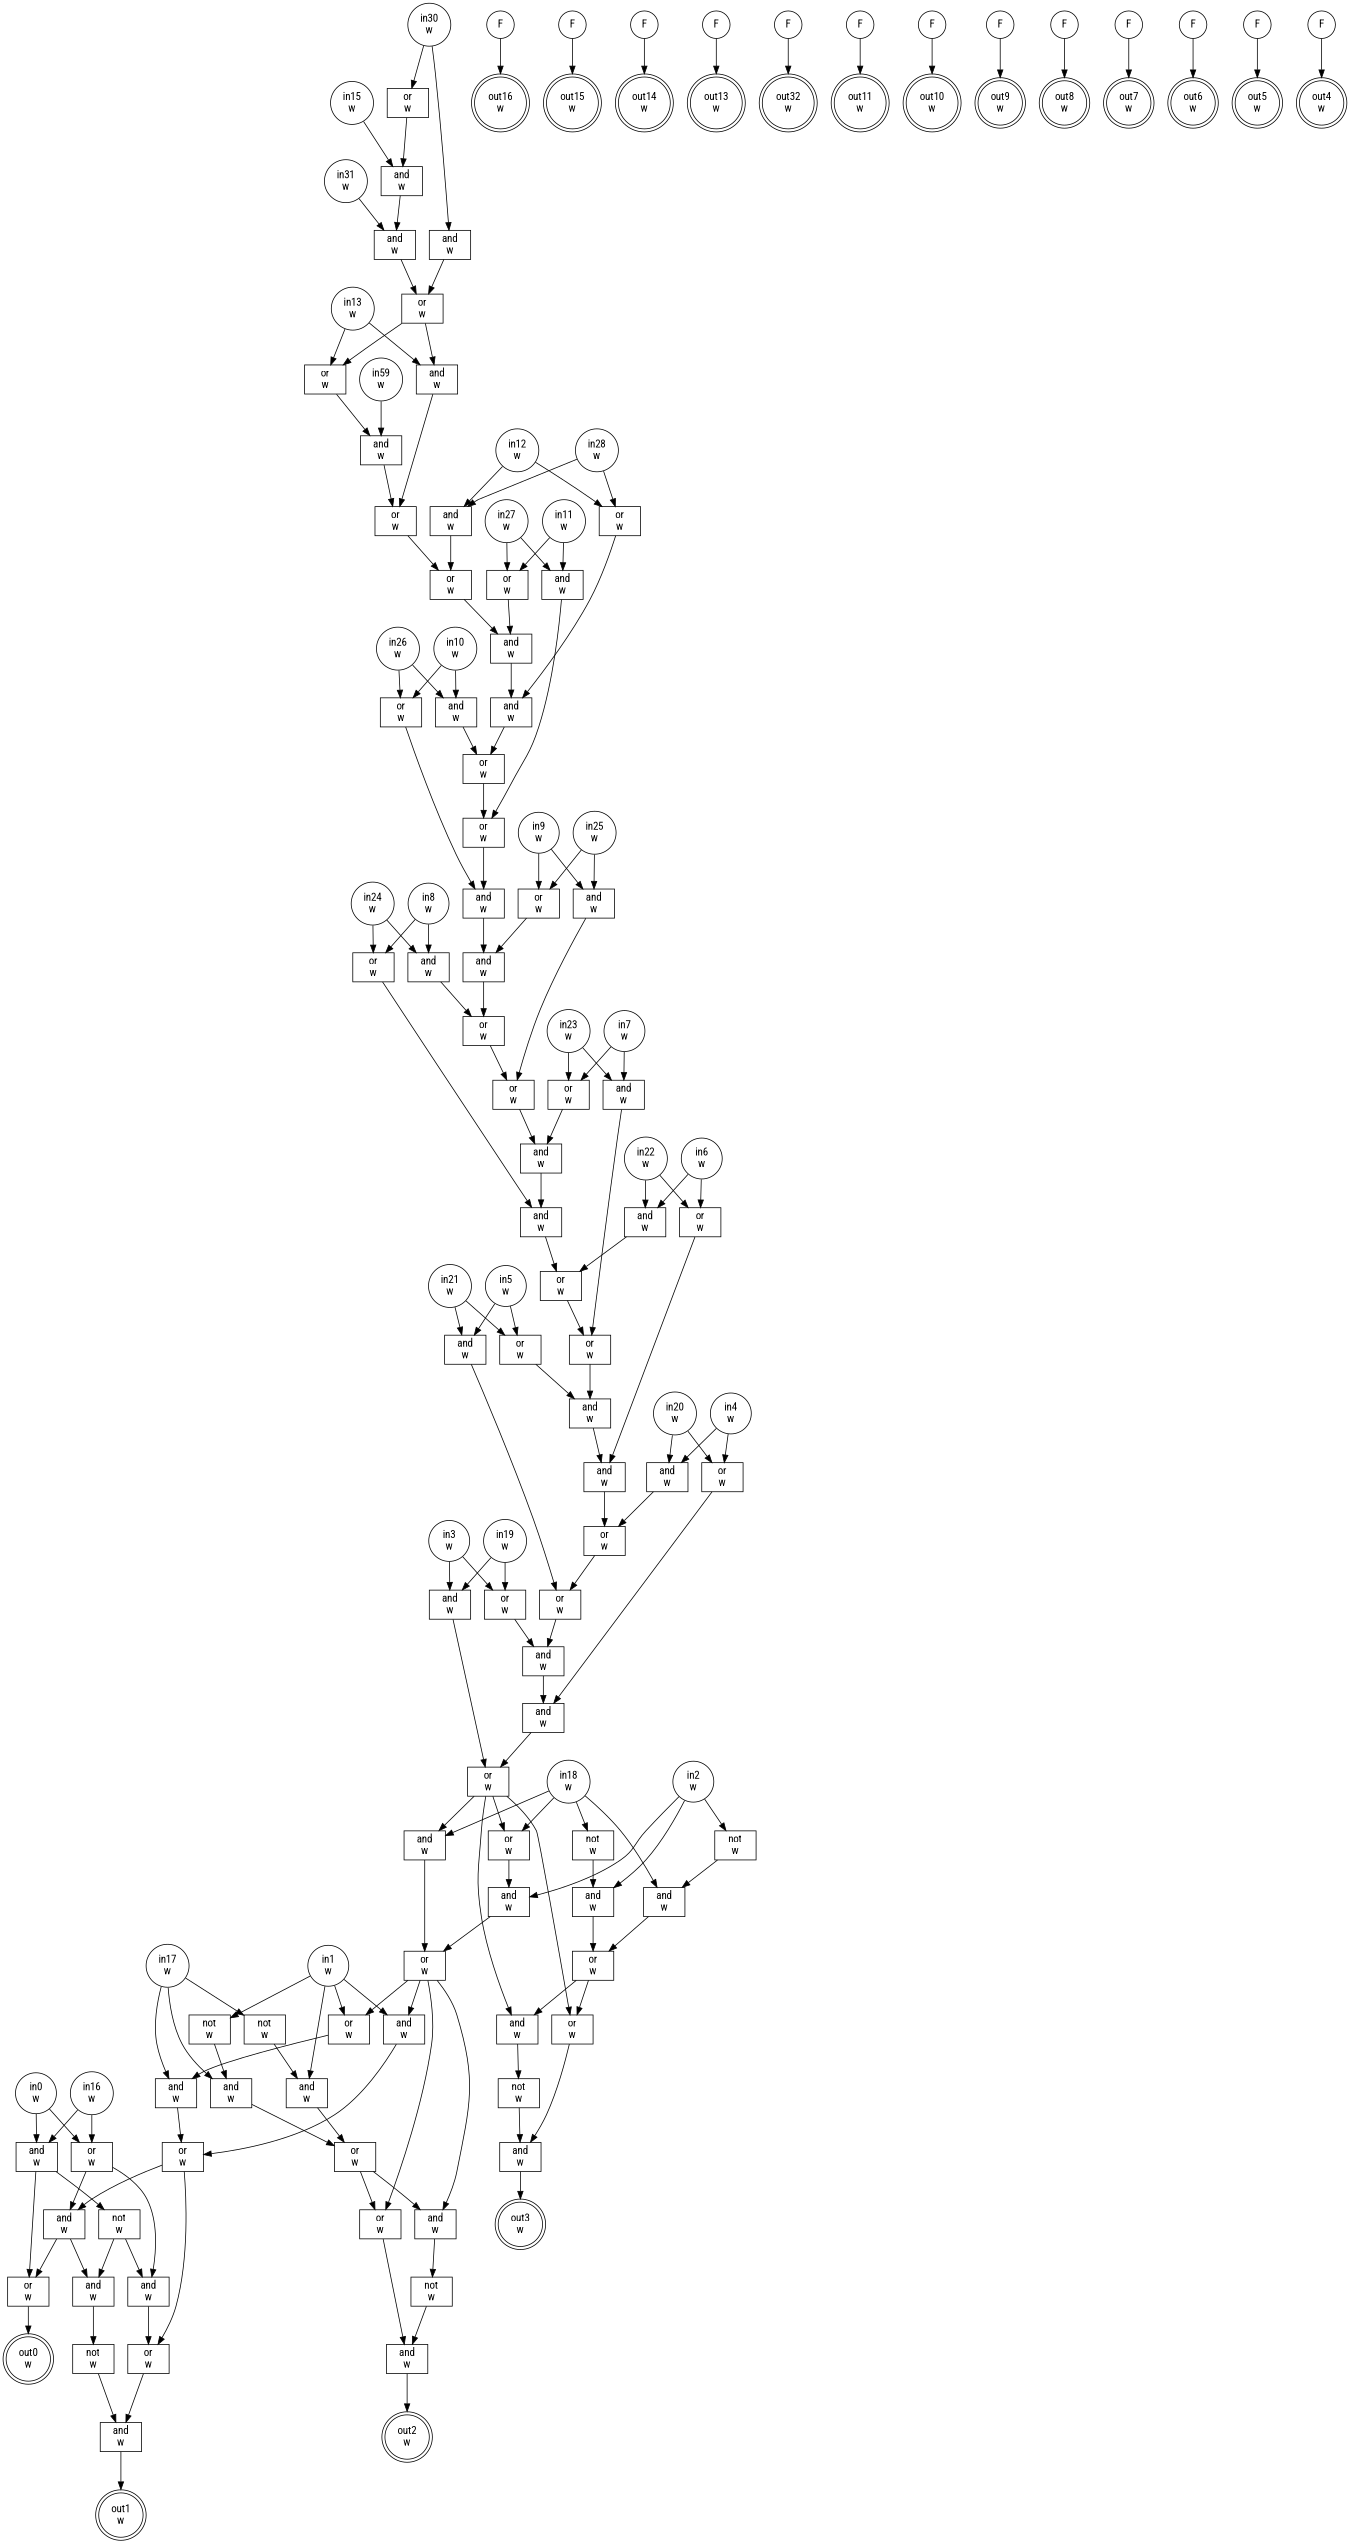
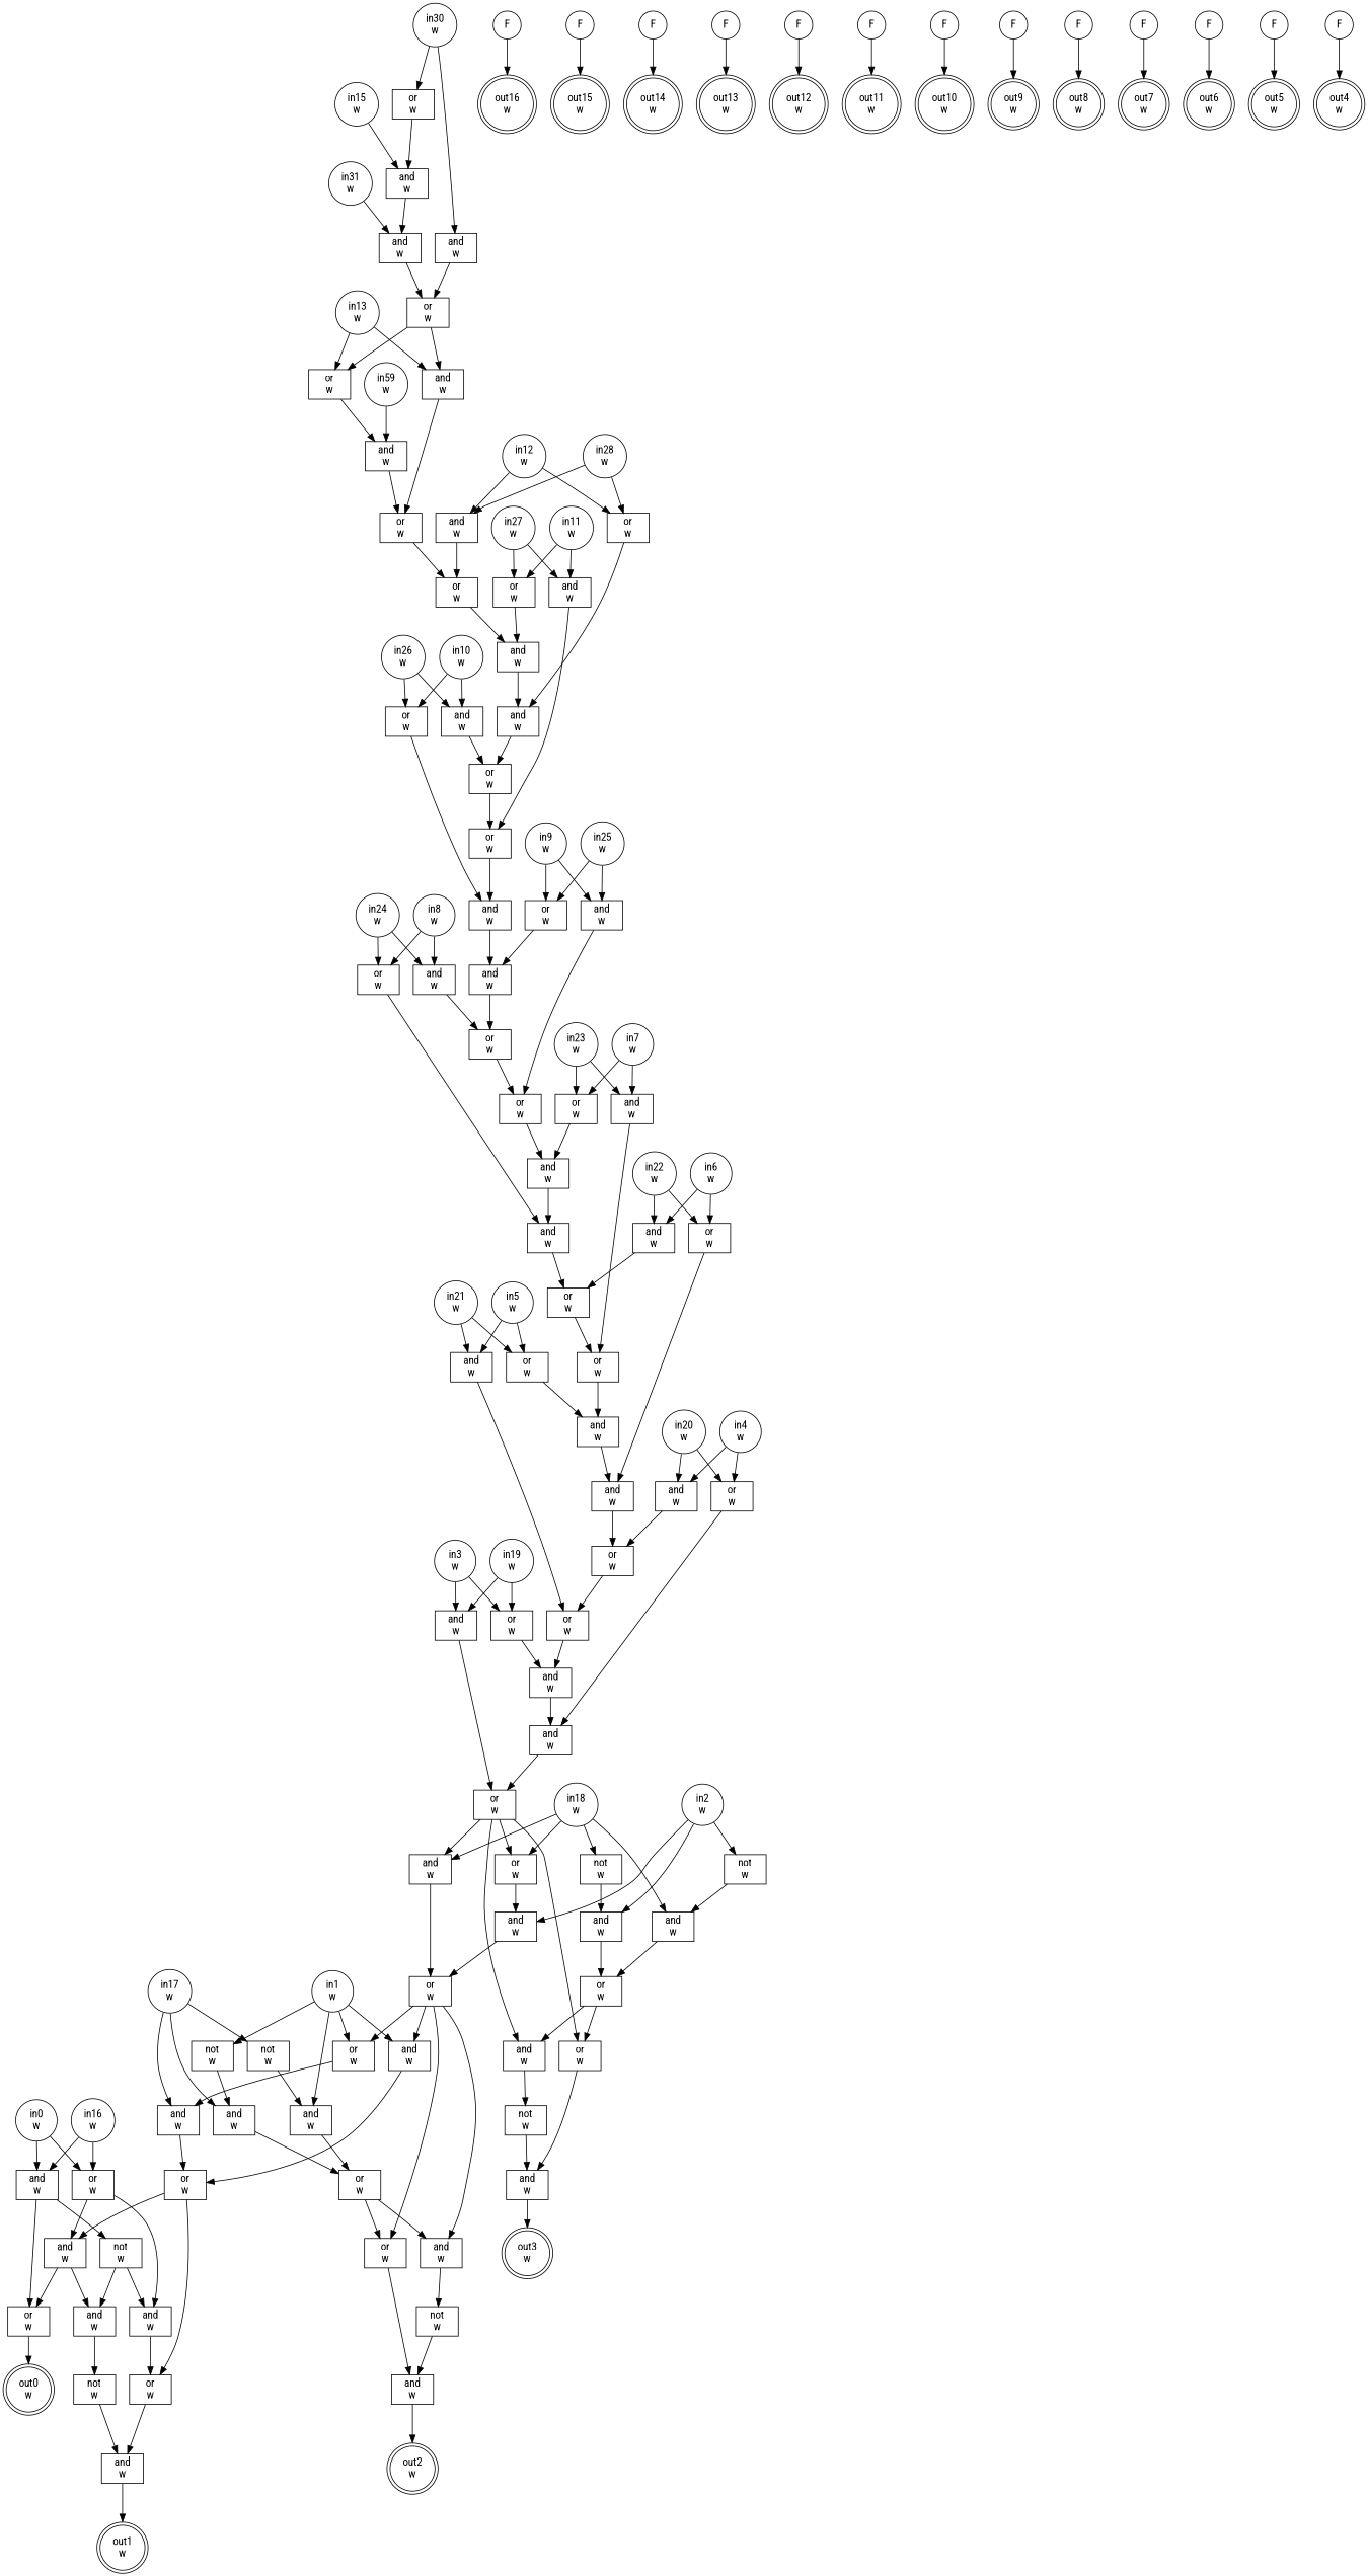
  digraph {
    fontname="Roboto Condensed"
    node [fillcolor=white fontname="Roboto Condensed" shape=rect style=filled]
    edge [fontcolor=forestgreen fontname="Roboto Condensed"]
    n1 [label="in0\nw" shape=circle]
    n2 [label="and\nw"]
    n3 [label="or\nw"]
    n4 [label="not\nw"]
    n5 [label="or\nw"]
    n6 [label="and\nw"]
    n7 [label="and\nw"]
    n8 [label="in1\nw" shape=circle]
    n9 [label="and\nw"]
    n10 [label="or\nw"]
    n11 [label="and\nw"]
    n12 [label="not\nw"]
    n13 [label="or\nw"]
    n14 [label="and\nw"]
    n15 [label="or\nw"]
    n16 [label="and\nw"]
    n17 [label="in2\nw" shape=circle]
    n18 [label="and\nw"]
    n19 [label="and\nw"]
    n20 [label="not\nw"]
    n21 [label="or\nw"]
    n22 [label="or\nw"]
    n23 [label="and\nw"]
    n24 [label="in3\nw" shape=circle]
    n25 [label="or\nw"]
    n26 [label="and\nw"]
    n27 [label="and\nw"]
    n28 [label="or\nw"]
    n29 [label="in4\nw" shape=circle]
    n30 [label="and\nw"]
    n31 [label="or\nw"]
    n32 [label="or\nw"]
    n33 [label="and\nw"]
    n34 [label="in5\nw" shape=circle]
    n35 [label="and\nw"]
    n36 [label="or\nw"]
    n37 [label="or\nw"]
    n38 [label="and\nw"]
    n39 [label="in6\nw" shape=circle]
    n40 [label="and\nw"]
    n41 [label="or\nw"]
    n42 [label="or\nw"]
    n43 [label="and\nw"]
    n44 [label="in7\nw" shape=circle]
    n45 [label="and\nw"]
    n46 [label="or\nw"]
    n47 [label="or\nw"]
    n48 [label="and\nw"]
    n49 [label="in8\nw" shape=circle]
    n50 [label="and\nw"]
    n51 [label="or\nw"]
    n52 [label="or\nw"]
    n53 [label="and\nw"]
    n54 [label="in9\nw" shape=circle]
    n55 [label="and\nw"]
    n56 [label="or\nw"]
    n57 [label="or\nw"]
    n58 [label="and\nw"]
    n59 [label="in10\nw" shape=circle]
    n60 [label="and\nw"]
    n61 [label="or\nw"]
    n62 [label="or\nw"]
    n63 [label="and\nw"]
    n64 [label="in11\nw" shape=circle]
    n65 [label="and\nw"]
    n66 [label="or\nw"]
    n67 [label="or\nw"]
    n68 [label="and\nw"]
    n69 [label="in12\nw" shape=circle]
    n70 [label="and\nw"]
    n71 [label="or\nw"]
    n72 [label="or\nw"]
    n73 [label="and\nw"]
    n74 [label="in13\nw" shape=circle]
    n75 [label="or\nw"]
    n76 [label="and\nw"]
    n77 [label="and\nw"]
    n78 [label="or\nw"]
    n79 [label="or\nw"]
    n80 [label="and\nw"]
    n81 [label="and\nw"]
    n82 [label="or\nw"]
    n83 [label="in15\nw" shape=circle]
    n84 [label="and\nw"]
    n85 [label="in16\nw" shape=circle]
    n86 [label="in17\nw" shape=circle]
    n87 [label="not\nw"]
    n88 [label="in18\nw" shape=circle]
    n89 [label="not\nw"]
    n90 [label="or\nw"]
    n91 [label="and\nw"]
    n92 [label="in19\nw" shape=circle]
    n93 [label="in20\nw" shape=circle]
    n94 [label="in21\nw" shape=circle]
    n95 [label="in22\nw" shape=circle]
    n96 [label="in23\nw" shape=circle]
    n97 [label="in24\nw" shape=circle]
    n98 [label="in25\nw" shape=circle]
    n99 [label="in26\nw" shape=circle]
    n100 [label="in27\nw" shape=circle]
    n101 [label="in28\nw" shape=circle]
    n102 [label="in59\nw" shape=circle]
    n103 [label="in30\nw" shape=circle]
    n104 [label="in31\nw" shape=circle]
    n105 [label=F shape=circle]
    n106 [label="out16\nw" shape=doublecircle]
    n107 [label=F shape=circle]
    n108 [label="out15\nw" shape=doublecircle]
    n109 [label=F shape=circle]
    n110 [label="out14\nw" shape=doublecircle]
    n111 [label=F shape=circle]
    n112 [label="out13\nw" shape=doublecircle]
    n113 [label=F shape=circle]
-   n114 [label="out32\nw" shape=doublecircle]
+   n114 [label="out12\nw" shape=doublecircle]
    n115 [label=F shape=circle]
    n116 [label="out11\nw" shape=doublecircle]
    n117 [label=F shape=circle]
    n118 [label="out10\nw" shape=doublecircle]
    n119 [label=F shape=circle]
    n120 [label="out9\nw" shape=doublecircle]
    n121 [label=F shape=circle]
    n122 [label="out8\nw" shape=doublecircle]
    n123 [label=F shape=circle]
    n124 [label="out7\nw" shape=doublecircle]
    n125 [label=F shape=circle]
    n126 [label="out6\nw" shape=doublecircle]
    n127 [label=F shape=circle]
    n128 [label="out5\nw" shape=doublecircle]
    n129 [label=F shape=circle]
    n130 [label="out4\nw" shape=doublecircle]
    n131 [label="and\nw"]
    n132 [label="or\nw"]
    n133 [label="not\nw"]
    n134 [label="and\nw"]
    n135 [label="and\nw"]
    n136 [label="or\nw"]
    n137 [label="not\nw"]
    n138 [label="and\nw"]
    n139 [label="out3\nw" shape=doublecircle]
    n140 [label="or\nw"]
    n141 [label="and\nw"]
    n142 [label="and\nw"]
    n143 [label="out2\nw" shape=doublecircle]
    n144 [label="out0\nw" shape=doublecircle]
    n145 [label="not\nw"]
    n146 [label="out1\nw" shape=doublecircle]
    n1 -> n2
    n1 -> n3
    n2 -> n4
    n2 -> n5
    n3 -> n6
    n3 -> n7
    n4 -> n7
    n4 -> n142
    n5 -> n144
    n6 -> n5
    n6 -> n142
    n7 -> n140
    n8 -> n9
    n8 -> n10
    n8 -> n11
    n8 -> n12
    n9 -> n13
    n10 -> n14
    n11 -> n15
    n12 -> n16
    n13 -> n135
    n13 -> n136
    n14 -> n15
    n15 -> n6
    n15 -> n140
    n16 -> n13
    n17 -> n18
    n17 -> n19
    n17 -> n20
    n18 -> n21
    n19 -> n22
    n20 -> n23
    n21 -> n131
    n21 -> n132
    n22 -> n10
    n22 -> n11
    n22 -> n135
    n22 -> n136
    n23 -> n21
    n24 -> n25
    n24 -> n26
    n25 -> n27
    n26 -> n28
    n27 -> n33
    n28 -> n90
    n28 -> n91
    n28 -> n131
    n28 -> n132
    n29 -> n30
    n29 -> n31
    n30 -> n32
    n31 -> n33
    n32 -> n37
    n33 -> n28
    n34 -> n35
    n34 -> n36
    n35 -> n37
    n36 -> n38
    n37 -> n27
    n38 -> n43
    n39 -> n40
    n39 -> n41
    n40 -> n42
    n41 -> n43
    n42 -> n47
    n43 -> n32
    n44 -> n45
    n44 -> n46
    n45 -> n47
    n46 -> n48
    n47 -> n38
    n48 -> n53
    n49 -> n50
    n49 -> n51
    n50 -> n52
    n51 -> n53
    n52 -> n57
    n53 -> n42
    n54 -> n55
    n54 -> n56
    n55 -> n57
    n56 -> n58
    n57 -> n48
    n58 -> n52
    n59 -> n60
    n59 -> n61
    n60 -> n62
    n61 -> n63
    n62 -> n67
    n63 -> n58
    n64 -> n65
    n64 -> n66
    n65 -> n67
    n66 -> n68
    n67 -> n63
    n68 -> n73
    n69 -> n70
    n69 -> n71
    n70 -> n72
    n71 -> n73
    n72 -> n68
    n73 -> n62
    n74 -> n75
    n74 -> n76
    n75 -> n77
    n76 -> n78
    n77 -> n78
    n78 -> n72
    n79 -> n80
    n80 -> n84
    n81 -> n82
    n82 -> n75
    n82 -> n76
    n83 -> n80
    n84 -> n82
    n85 -> n2
    n85 -> n3
    n86 -> n14
    n86 -> n16
    n86 -> n87
    n87 -> n9
    n88 -> n23
    n88 -> n89
    n88 -> n90
    n88 -> n91
    n89 -> n18
    n90 -> n19
    n91 -> n22
    n92 -> n25
    n92 -> n26
    n93 -> n30
    n93 -> n31
    n94 -> n35
    n94 -> n36
    n95 -> n40
    n95 -> n41
    n96 -> n45
    n96 -> n46
    n97 -> n50
    n97 -> n51
    n98 -> n55
    n98 -> n56
    n99 -> n60
    n99 -> n61
    n100 -> n65
    n100 -> n66
    n101 -> n70
    n101 -> n71
    n102 -> n77
    n103 -> n79
    n103 -> n81
    n104 -> n84
    n105 -> n106
    n107 -> n108
    n109 -> n110
    n111 -> n112
    n113 -> n114
    n115 -> n116
    n117 -> n118
    n119 -> n120
    n121 -> n122
    n123 -> n124
    n125 -> n126
    n127 -> n128
    n129 -> n130
    n131 -> n133
    n132 -> n134
    n133 -> n134
    n134 -> n139
    n135 -> n137
    n136 -> n138
    n137 -> n138
    n138 -> n143
    n140 -> n141
    n141 -> n146
    n142 -> n145
    n145 -> n141
  }
